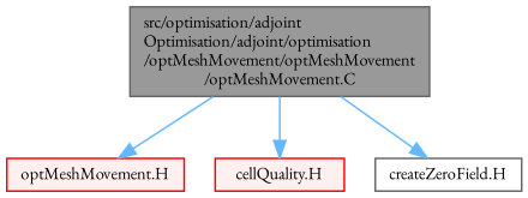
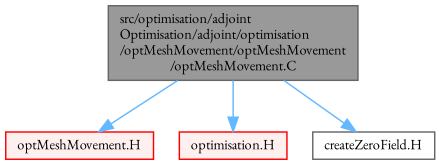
  digraph {
    fontname="EB Garamond"
    node [color=red fillcolor="#FFF0F0" fontname="EB Garamond" fontsize=10 shape=box style=filled]
    edge [color=steelblue1 fontname="EB Garamond" fontsize=10 labelfontname=Helvetica labelfontsize=10 style=solid]
    n1 [color=gray40 fillcolor=grey60 fontcolor=black height=0.2 label="src/optimisation/adjoint\lOptimisation/adjoint/optimisation\l/optMeshMovement/optMeshMovement\l/optMeshMovement.C" width=0.4]
    n2 [height=0.2 label="optMeshMovement.H" width=0.4]
-   n3 [height=0.2 label="cellQuality.H" width=0.4]
+   n3 [height=0.2 label="optimisation.H" width=0.4]
    n4 [color=grey40 fillcolor=white height=0.2 label="createZeroField.H" width=0.4]
    n1 -> n2
    n1 -> n3
    n1 -> n4
  }
